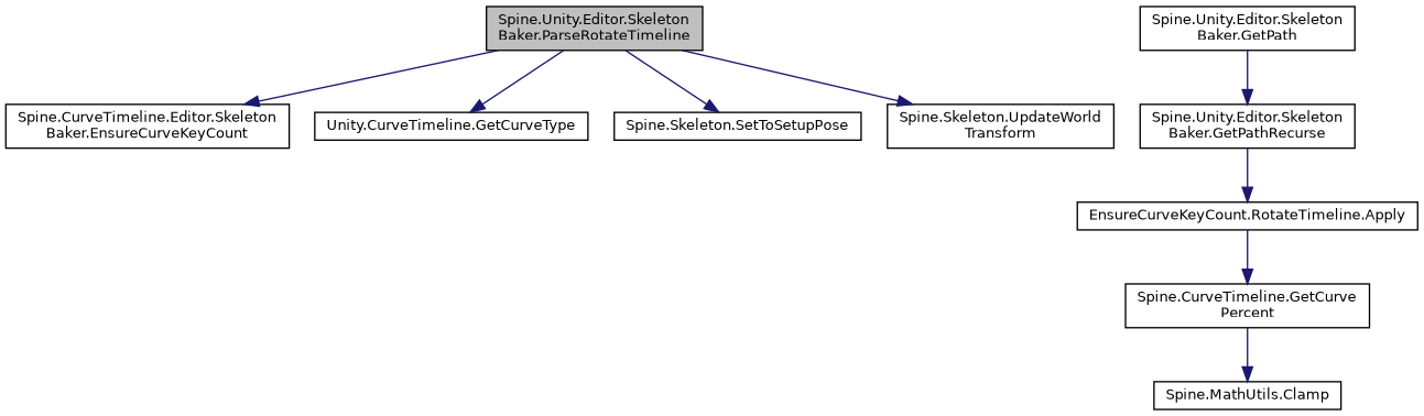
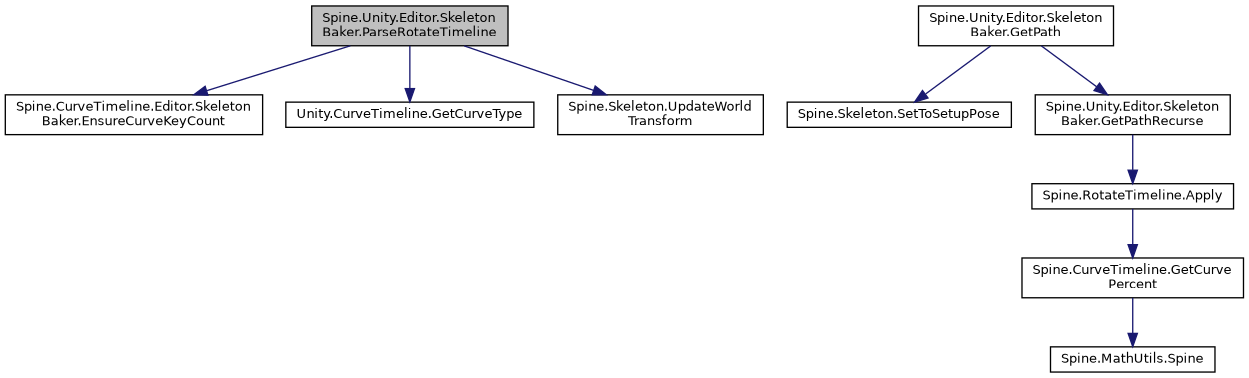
  digraph {
    rankdir=TB
    node [color=black fillcolor=white fontname=Helvetica fontsize=10 shape=record style=filled]
    edge [color=midnightblue fontname=Helvetica fontsize=10 labelfontname=Helvetica labelfontsize=10 style=solid]
    n1 [fillcolor=grey75 fontcolor=black height=0.2 label="Spine.Unity.Editor.Skeleton\lBaker.ParseRotateTimeline" width=0.4]
    n2 [height=0.2 label="Spine.CurveTimeline.Editor.Skeleton\lBaker.EnsureCurveKeyCount" width=0.4]
    n3 [height=0.2 label="Unity.CurveTimeline.GetCurveType" width=0.4]
    n4 [height=0.2 label="Spine.Skeleton.SetToSetupPose" width=0.4]
    n5 [height=0.2 label="Spine.Skeleton.UpdateWorld\lTransform" width=0.4]
-   n6 [height=0.2 label="EnsureCurveKeyCount.RotateTimeline.Apply" width=0.4]
+   n6 [height=0.2 label="Spine.RotateTimeline.Apply" width=0.4]
    n7 [height=0.2 label="Spine.CurveTimeline.GetCurve\lPercent" width=0.4]
    n8 [height=0.2 label="Spine.Unity.Editor.Skeleton\lBaker.GetPath" width=0.4]
    n9 [height=0.2 label="Spine.Unity.Editor.Skeleton\lBaker.GetPathRecurse" width=0.4]
-   n10 [height=0.2 label="Spine.MathUtils.Clamp" width=0.4]
+   n10 [height=0.2 label="Spine.MathUtils.Spine" width=0.4]
    n1 -> n2
    n1 -> n3
-   n1 -> n4
+   n8 -> n4
    n1 -> n5
    n6 -> n7
    n7 -> n10
    n8 -> n9
    n9 -> n6
  }
